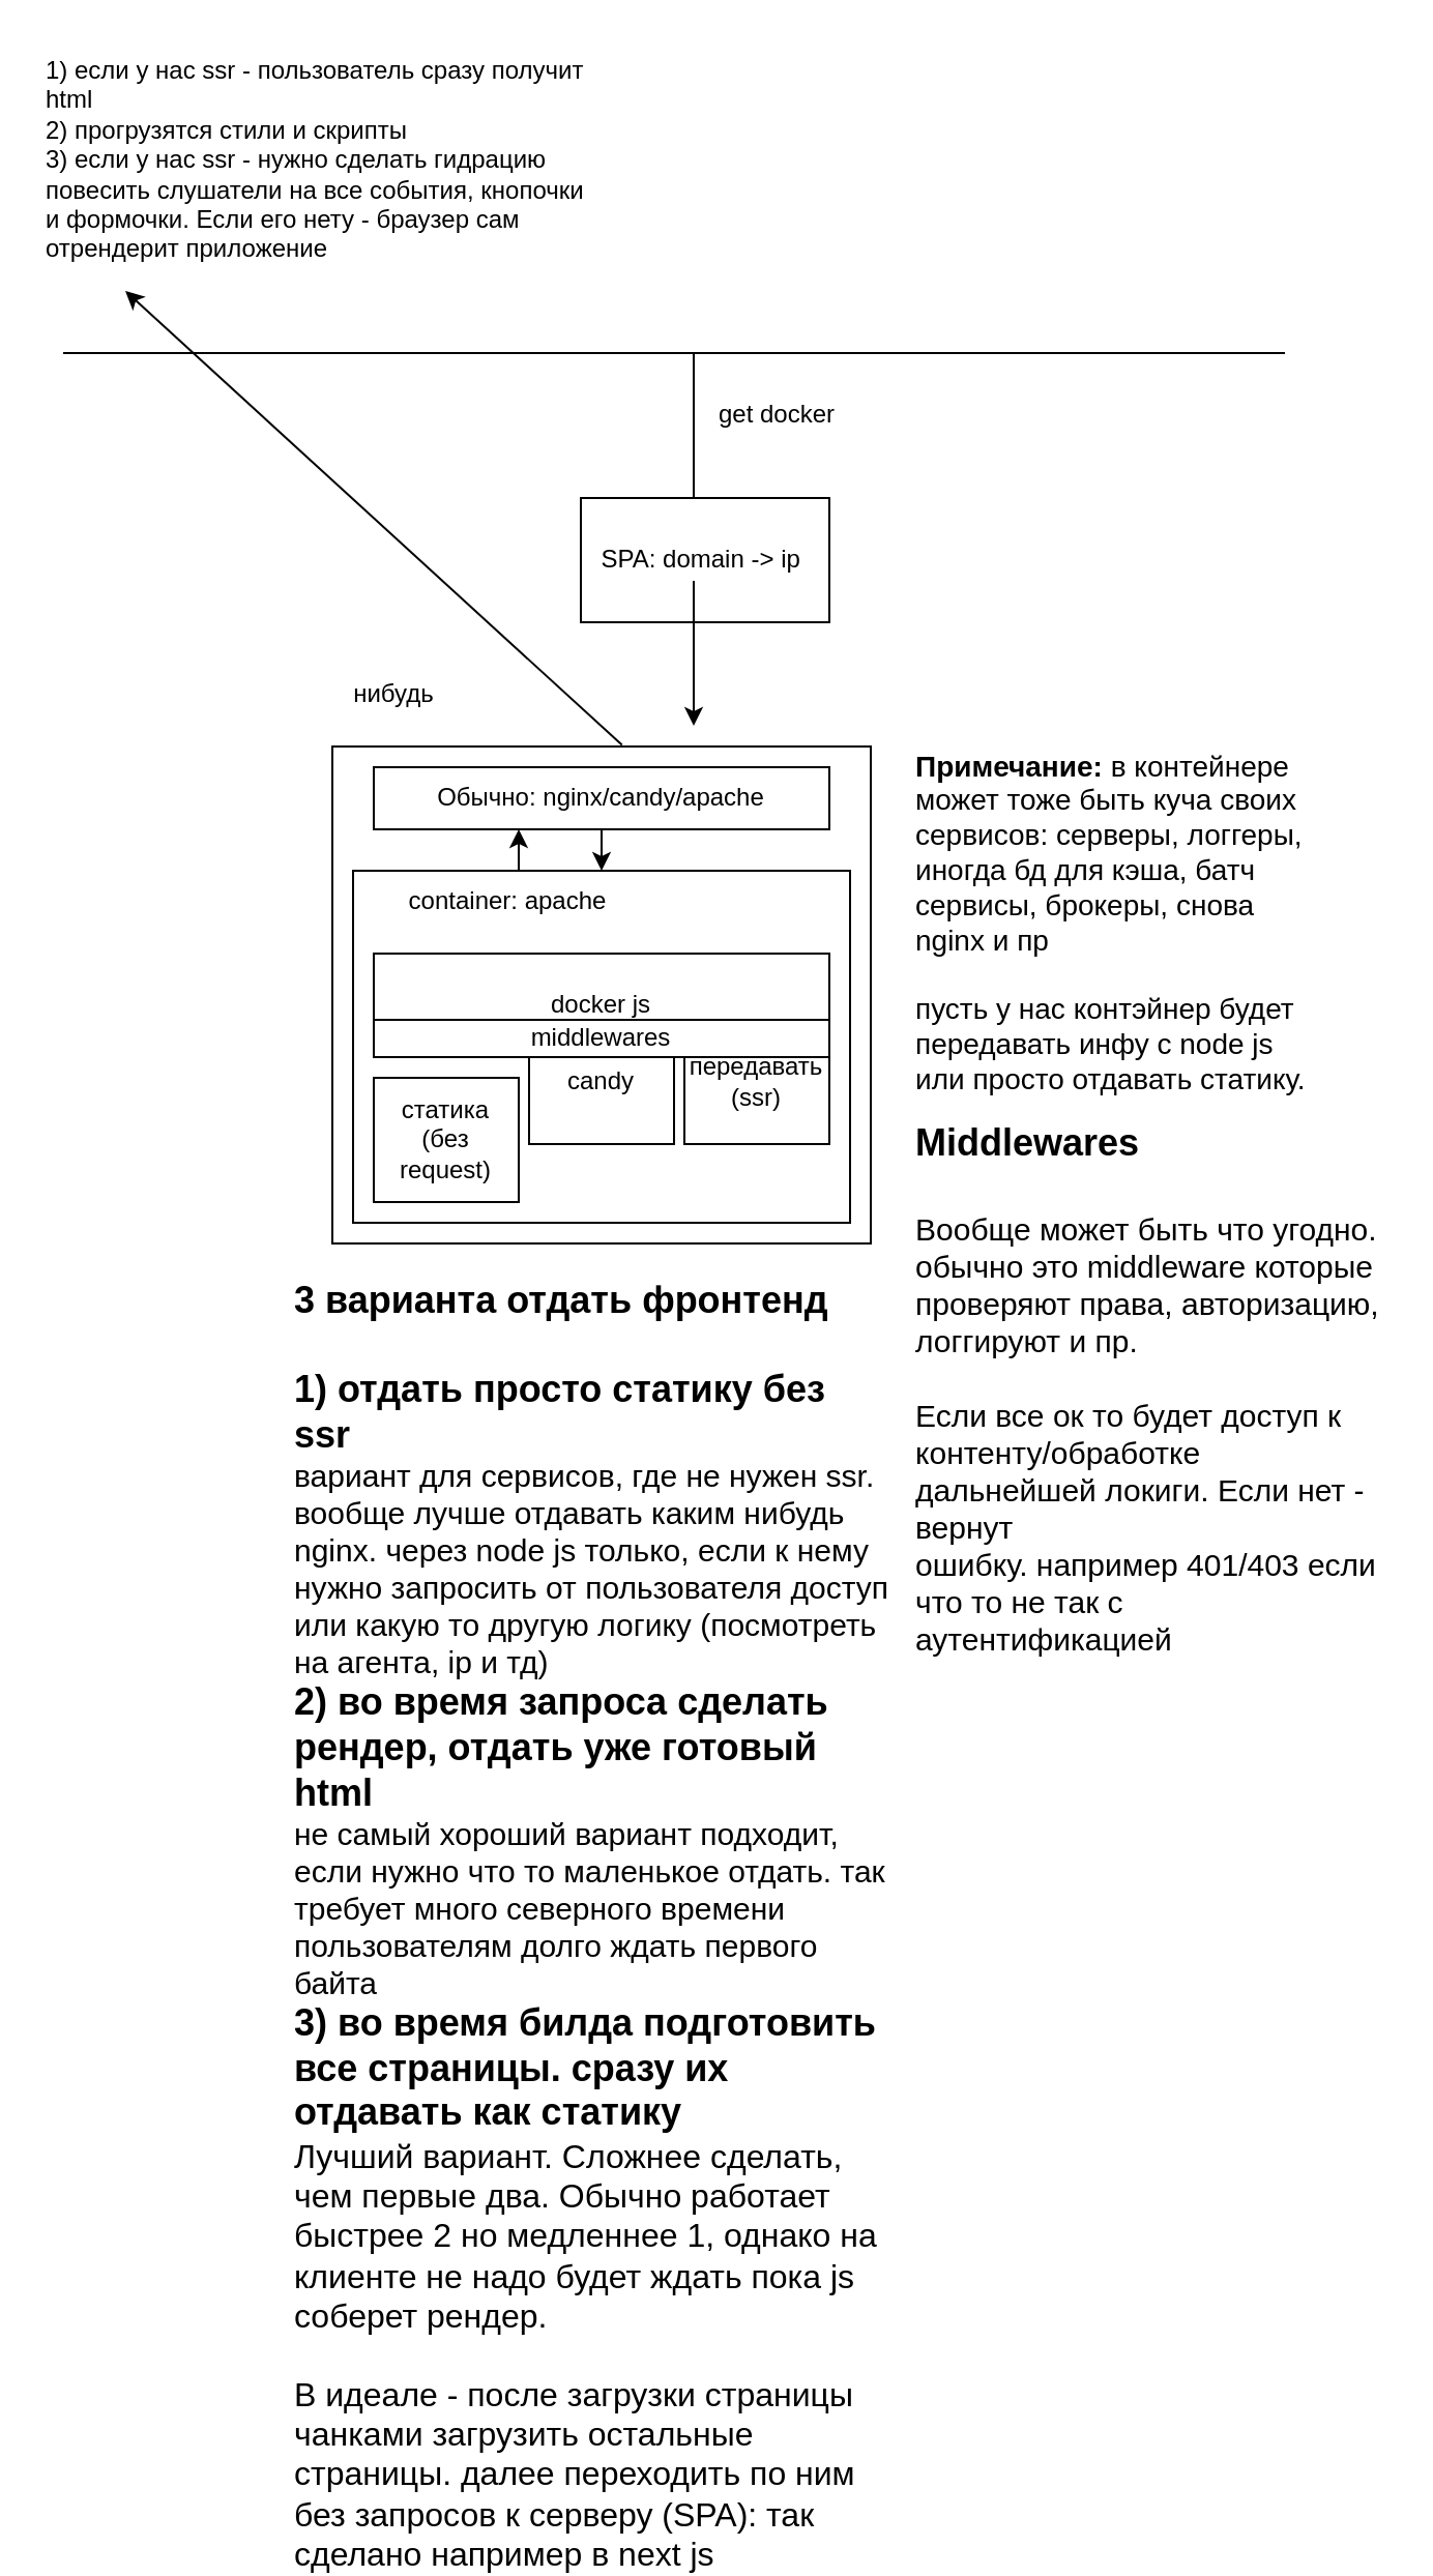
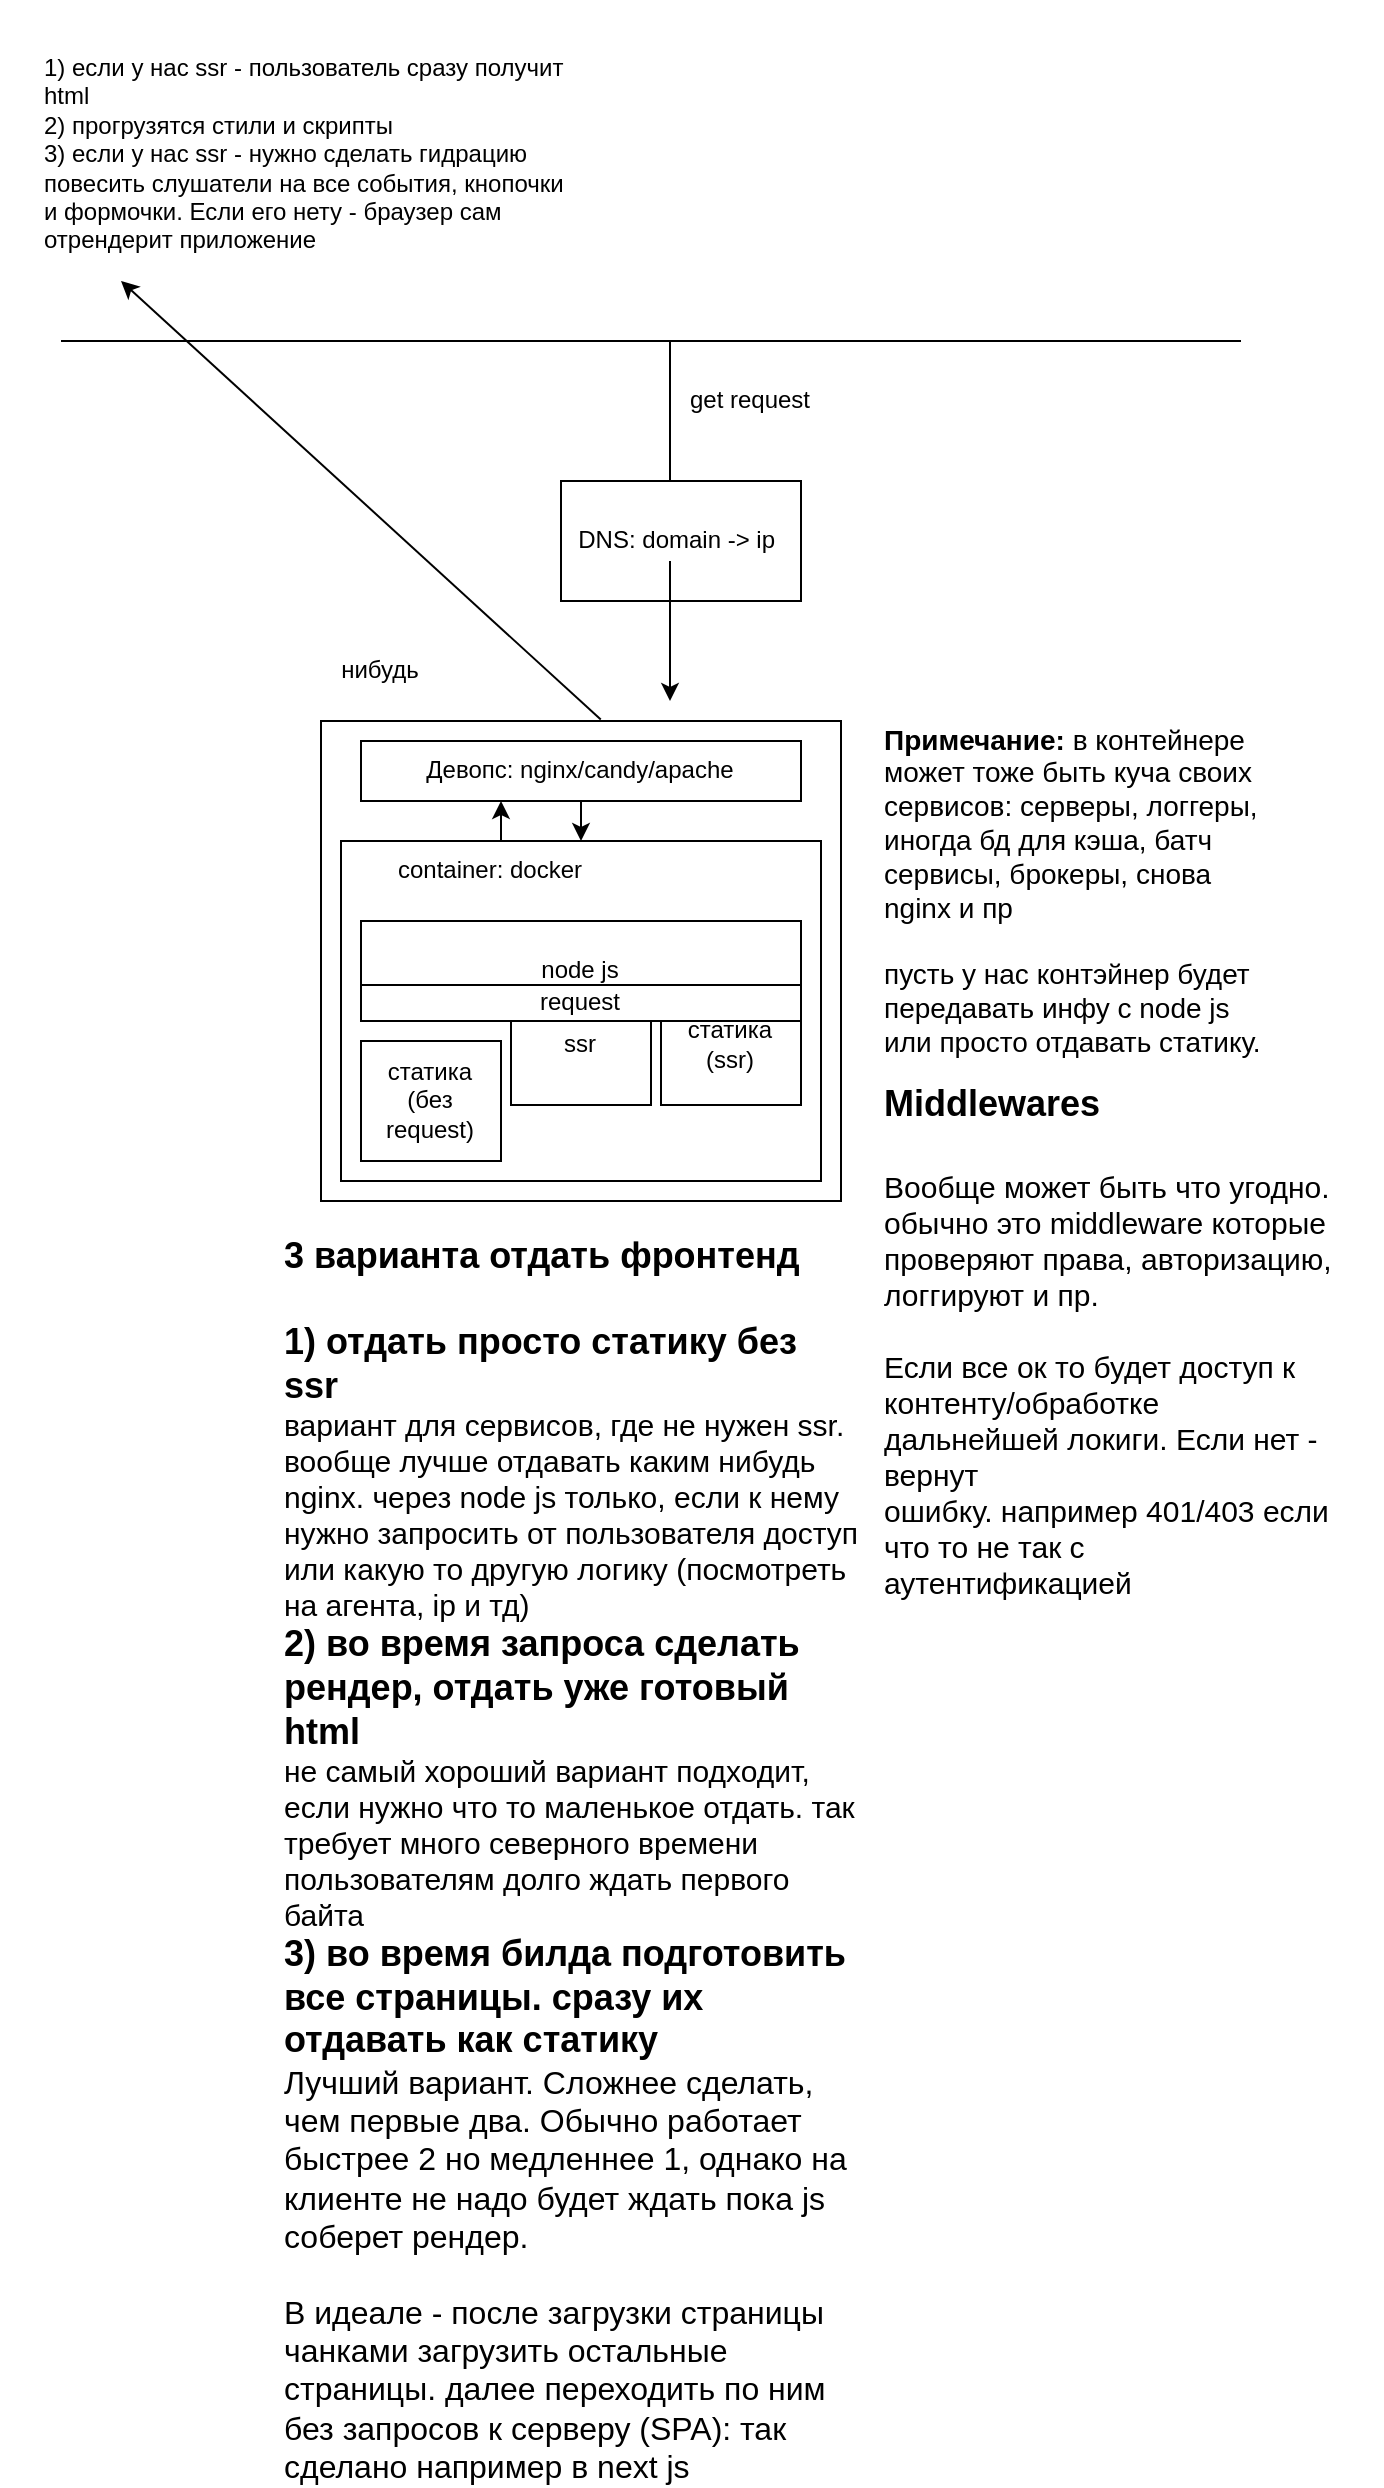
  <mxCell id="0" />
  <mxCell id="1" parent="0" />
  <mxCell id="2" value="" style="endArrow=classic;html=1;rounded=0;" parent="1" edge="1"><mxGeometry width="50" height="50" relative="1" as="geometry"><mxPoint x="334.5" y="170" as="sourcePoint" /><mxPoint x="334.5" y="260" as="targetPoint" /></mxGeometry></mxCell>
- <mxCell id="3" value="get docker" style="text;html=1;align=center;verticalAlign=middle;whiteSpace=wrap;rounded=0;" parent="1" vertex="1"><mxGeometry x="310" y="180" width="130" height="40" as="geometry" /></mxCell>
- <mxCell id="4" value="SPA: domain -&amp;gt; ip&amp;nbsp;" style="rounded=0;whiteSpace=wrap;html=1;" parent="1" vertex="1"><mxGeometry x="280" y="240" width="120" height="60" as="geometry" /></mxCell>
+ <mxCell id="3" value="get request" style="text;html=1;align=center;verticalAlign=middle;whiteSpace=wrap;rounded=0;" parent="1" vertex="1"><mxGeometry x="310" y="180" width="130" height="40" as="geometry" /></mxCell>
+ <mxCell id="4" value="DNS: domain -&amp;gt; ip&amp;nbsp;" style="rounded=0;whiteSpace=wrap;html=1;" parent="1" vertex="1"><mxGeometry x="280" y="240" width="120" height="60" as="geometry" /></mxCell>
  <mxCell id="5" value="" style="endArrow=classic;html=1;rounded=0;" parent="1" edge="1"><mxGeometry width="50" height="50" relative="1" as="geometry"><mxPoint x="334.5" y="280" as="sourcePoint" /><mxPoint x="334.5" y="350" as="targetPoint" /></mxGeometry></mxCell>
  <mxCell id="6" value="нибудь" style="text;html=1;align=center;verticalAlign=middle;whiteSpace=wrap;rounded=0;" parent="1" vertex="1"><mxGeometry x="160" y="320" width="60" height="30" as="geometry" /></mxCell>
  <mxCell id="7" value="" style="rounded=0;whiteSpace=wrap;html=1;" parent="1" vertex="1"><mxGeometry x="160" y="360" width="260" height="240" as="geometry" /></mxCell>
  <mxCell id="8" style="edgeStyle=orthogonalEdgeStyle;rounded=0;orthogonalLoop=1;jettySize=auto;html=1;exitX=0.5;exitY=1;exitDx=0;exitDy=0;entryX=0.5;entryY=0;entryDx=0;entryDy=0;" parent="1" source="9" target="10" edge="1"><mxGeometry relative="1" as="geometry" /></mxCell>
- <mxCell id="9" value="Обычно: nginx/candy/apache" style="rounded=0;whiteSpace=wrap;html=1;" parent="1" vertex="1"><mxGeometry x="180" y="370" width="220" height="30" as="geometry" /></mxCell>
+ <mxCell id="9" value="Девопс: nginx/candy/apache" style="rounded=0;whiteSpace=wrap;html=1;" parent="1" vertex="1"><mxGeometry x="180" y="370" width="220" height="30" as="geometry" /></mxCell>
  <mxCell id="10" value="" style="rounded=0;whiteSpace=wrap;html=1;" parent="1" vertex="1"><mxGeometry x="170" y="420" width="240" height="170" as="geometry" /></mxCell>
- <mxCell id="11" value="container: apache" style="text;html=1;align=center;verticalAlign=middle;whiteSpace=wrap;rounded=0;" parent="1" vertex="1"><mxGeometry x="190" y="410" width="110" height="50" as="geometry" /></mxCell>
+ <mxCell id="11" value="container: docker" style="text;html=1;align=center;verticalAlign=middle;whiteSpace=wrap;rounded=0;" parent="1" vertex="1"><mxGeometry x="190" y="410" width="110" height="50" as="geometry" /></mxCell>
  <mxCell id="12" value="&lt;div style=&quot;text-align: center;&quot;&gt;&lt;br&gt;&lt;/div&gt;" style="text;whiteSpace=wrap;html=1;" parent="1" vertex="1"><mxGeometry x="430" y="420" width="70" height="40" as="geometry" /></mxCell>
  <mxCell id="13" value="&lt;font style=&quot;font-size: 14px;&quot;&gt;&lt;b&gt;Примечание:&lt;/b&gt; в контейнере может тоже быть куча своих сервисов: серверы, логгеры, иногда бд для кэша, батч сервисы, брокеры, снова nginx и пр&lt;/font&gt;&lt;div&gt;&lt;font style=&quot;font-size: 14px;&quot;&gt;&lt;br&gt;&lt;/font&gt;&lt;/div&gt;&lt;div&gt;&lt;span style=&quot;font-size: 14px;&quot;&gt;пусть у нас контэйнер будет передавать инфу с node js или просто отдавать статику.&lt;/span&gt;&lt;/div&gt;" style="text;html=1;align=left;verticalAlign=middle;whiteSpace=wrap;rounded=0;" parent="1" vertex="1"><mxGeometry x="440" y="360" width="195" height="170" as="geometry" /></mxCell>
- <mxCell id="14" value="docker js" style="rounded=0;whiteSpace=wrap;html=1;" parent="1" vertex="1"><mxGeometry x="180" y="460" width="220" height="50" as="geometry" /></mxCell>
+ <mxCell id="14" value="node js" style="rounded=0;whiteSpace=wrap;html=1;" parent="1" vertex="1"><mxGeometry x="180" y="460" width="220" height="50" as="geometry" /></mxCell>
  <mxCell id="15" value="" style="endArrow=none;html=1;rounded=0;" parent="1" edge="1"><mxGeometry width="50" height="50" relative="1" as="geometry"><mxPoint x="30" y="170" as="sourcePoint" /><mxPoint x="620" y="170" as="targetPoint" /></mxGeometry></mxCell>
  <mxCell id="16" value="статика (без request)" style="rounded=0;whiteSpace=wrap;html=1;" parent="1" vertex="1"><mxGeometry x="180" y="520" width="70" height="60" as="geometry" /></mxCell>
- <mxCell id="17" value="candy" style="rounded=0;whiteSpace=wrap;html=1;" parent="1" vertex="1"><mxGeometry x="255" y="492" width="70" height="60" as="geometry" /></mxCell>
- <mxCell id="18" value="передавать (ssr)" style="rounded=0;whiteSpace=wrap;html=1;" parent="1" vertex="1"><mxGeometry x="330" y="492" width="70" height="60" as="geometry" /></mxCell>
- <mxCell id="19" value="middlewares" style="rounded=0;whiteSpace=wrap;html=1;" parent="1" vertex="1"><mxGeometry x="180" y="492" width="220" height="18" as="geometry" /></mxCell>
+ <mxCell id="17" value="ssr" style="rounded=0;whiteSpace=wrap;html=1;" parent="1" vertex="1"><mxGeometry x="255" y="492" width="70" height="60" as="geometry" /></mxCell>
+ <mxCell id="18" value="статика (ssr)" style="rounded=0;whiteSpace=wrap;html=1;" parent="1" vertex="1"><mxGeometry x="330" y="492" width="70" height="60" as="geometry" /></mxCell>
+ <mxCell id="19" value="request" style="rounded=0;whiteSpace=wrap;html=1;" parent="1" vertex="1"><mxGeometry x="180" y="492" width="220" height="18" as="geometry" /></mxCell>
  <mxCell id="20" value="" style="endArrow=classic;html=1;rounded=0;" parent="1" edge="1"><mxGeometry width="50" height="50" relative="1" as="geometry"><mxPoint x="250" y="420" as="sourcePoint" /><mxPoint x="250" y="400" as="targetPoint" /></mxGeometry></mxCell>
  <mxCell id="21" value="" style="endArrow=classic;html=1;rounded=0;exitX=0.538;exitY=-0.003;exitDx=0;exitDy=0;exitPerimeter=0;" parent="1" source="7" edge="1"><mxGeometry width="50" height="50" relative="1" as="geometry"><mxPoint x="200" y="450" as="sourcePoint" /><mxPoint x="60" y="140" as="targetPoint" /></mxGeometry></mxCell>
  <mxCell id="22" value="&lt;b&gt;&lt;font style=&quot;font-size: 18px;&quot;&gt;Middlewares&lt;/font&gt;&lt;/b&gt;&lt;div&gt;&lt;font size=&quot;4&quot;&gt;&lt;b&gt;&lt;br&gt;&lt;/b&gt;&lt;/font&gt;&lt;div style=&quot;font-size: 15px;&quot;&gt;&lt;font style=&quot;font-size: 15px;&quot;&gt;Вообще может быть что угодно. обычно это middleware которые проверяют права, авторизацию, логгируют и пр.&amp;nbsp;&lt;/font&gt;&lt;/div&gt;&lt;div style=&quot;font-size: 15px;&quot;&gt;&lt;font style=&quot;font-size: 15px;&quot;&gt;&lt;br&gt;&lt;/font&gt;&lt;/div&gt;&lt;div style=&quot;font-size: 15px;&quot;&gt;&lt;font style=&quot;font-size: 15px;&quot;&gt;&lt;font style=&quot;font-size: 15px;&quot;&gt;Если все ок то будет доступ к контенту/обработке дальнейшей локиги. Если нет - вернут ошибку.&amp;nbsp;&lt;/font&gt;&lt;/font&gt;например&amp;nbsp;401/403 если что то не так с аутентификацией&lt;/div&gt;&lt;div style=&quot;font-size: 15px;&quot;&gt;&lt;div style=&quot;font-size: 15px;&quot;&gt;&lt;br&gt;&lt;/div&gt;&lt;/div&gt;&lt;/div&gt;" style="text;html=1;align=left;verticalAlign=middle;whiteSpace=wrap;rounded=0;" parent="1" vertex="1"><mxGeometry x="440" y="550" width="230" height="260" as="geometry" /></mxCell>
  <mxCell id="23" value="&lt;font size=&quot;4&quot;&gt;&lt;b&gt;3 варианта отдать фронтенд&lt;/b&gt;&lt;/font&gt;&lt;div&gt;&lt;font size=&quot;4&quot;&gt;&lt;b&gt;&lt;br&gt;&lt;/b&gt;&lt;/font&gt;&lt;/div&gt;&lt;div&gt;&lt;font size=&quot;4&quot;&gt;&lt;b&gt;1) отдать просто статику без ssr&lt;/b&gt;&lt;/font&gt;&lt;/div&gt;&lt;div style=&quot;font-size: 15px;&quot;&gt;вариант для сервисов, где не нужен ssr. вообще лучше отдавать каким нибудь nginx. через node js только, если к нему нужно запросить от пользователя доступ или какую то другую логику (посмотреть на агента, ip и тд)&lt;/div&gt;&lt;div&gt;&lt;font size=&quot;4&quot;&gt;&lt;b&gt;2) во время запроса сделать рендер, отдать уже готовый html&lt;/b&gt;&lt;/font&gt;&lt;/div&gt;&lt;div&gt;&lt;div style=&quot;font-size: 15px;&quot;&gt;не самый хороший вариант подходит, если нужно что то маленькое отдать. так требует много северного времени пользователям долго ждать первого байта&lt;/div&gt;&lt;/div&gt;&lt;div&gt;&lt;font size=&quot;4&quot;&gt;&lt;b&gt;3) во время билда подготовить все страницы. сразу их отдавать как статику&lt;br&gt;&lt;/b&gt;&lt;/font&gt;&lt;div&gt;&lt;div style=&quot;font-size: 16px;&quot;&gt;&lt;div&gt;&lt;span style=&quot;&quot;&gt;Лучший вариант. Сложнее сделать, чем первые два. Обычно работает быстрее 2 но медленнее 1&lt;/span&gt;&lt;span style=&quot;&quot;&gt;, однако на клиенте не надо будет ждать пока js соберет рендер.&amp;nbsp;&lt;/span&gt;&lt;/div&gt;&lt;div&gt;&lt;span style=&quot;&quot;&gt;&lt;br&gt;&lt;/span&gt;&lt;/div&gt;&lt;div&gt;В идеале - после загрузки страницы чанками загрузить остальные страницы. далее переходить по ним без запросов к серверу (SPA): так сделано например в next js&lt;/div&gt;&lt;/div&gt;&lt;/div&gt;&lt;/div&gt;" style="text;html=1;align=left;verticalAlign=middle;whiteSpace=wrap;rounded=0;" parent="1" vertex="1"><mxGeometry x="140" y="720" width="290" height="420" as="geometry" /></mxCell>
  <mxCell id="24" value="1) если у нас ssr - пользователь сразу получит html&amp;nbsp;&lt;div&gt;2) прогрузятся стили и скрипты&lt;/div&gt;&lt;div&gt;3) если у нас ssr - нужно сделать гидрацию повесить слушатели на все события, кнопочки и формочки. Если его нету - браузер сам отрендерит приложение&lt;/div&gt;" style="text;html=1;whiteSpace=wrap;overflow=hidden;rounded=0;" parent="1" vertex="1"><mxGeometry x="20" y="20" width="270" height="200" as="geometry" /></mxCell>
